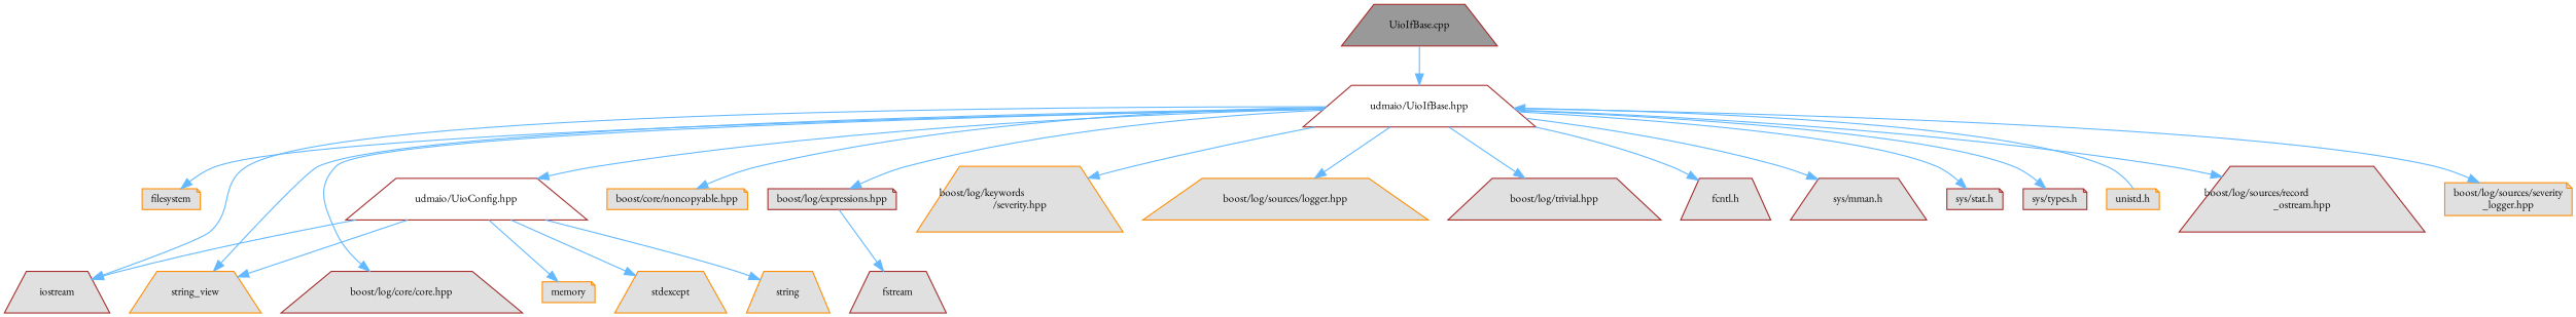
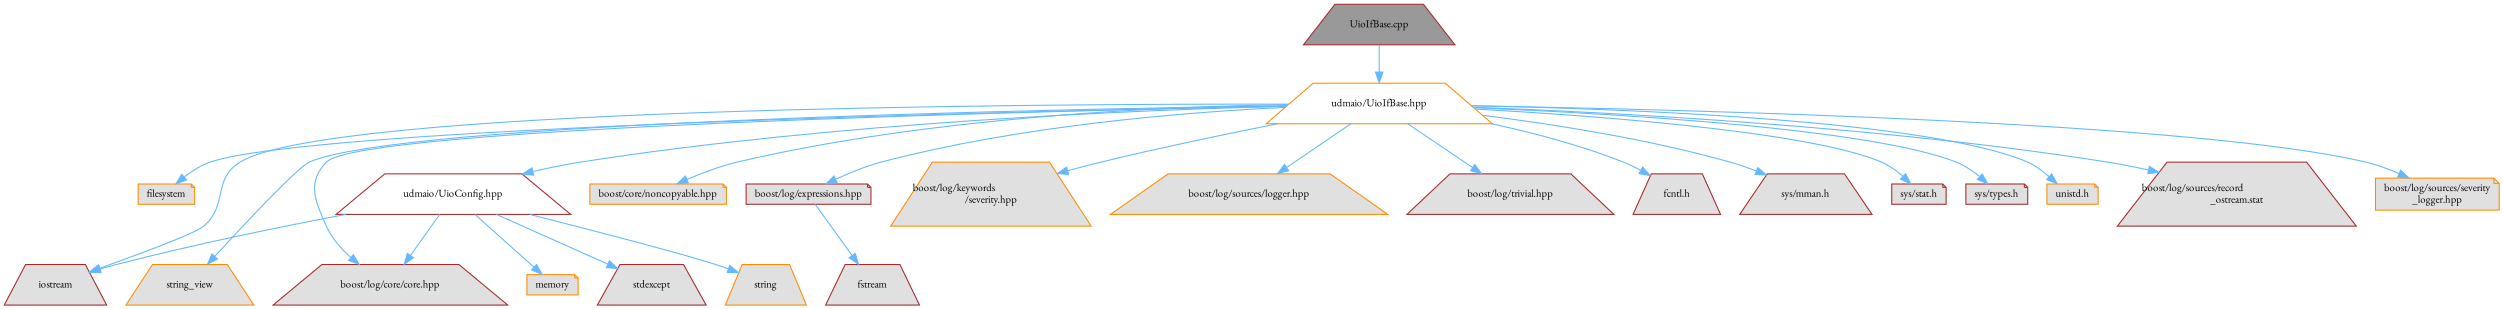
  digraph {
    fontname="EB Garamond"
    node [color=brown fillcolor="#E0E0E0" fontname="EB Garamond" fontsize=10 shape=trapezium style=filled]
    edge [color=steelblue1 fontname="EB Garamond" fontsize=10 labelfontname=Helvetica labelfontsize=10 style=solid]
    n1 [fillcolor=grey60 fontcolor=black height=0.2 label="UioIfBase.cpp" width=0.4]
-   n2 [fillcolor=white height=0.2 label="udmaio/UioIfBase.hpp" width=0.4]
+   n2 [color=darkorange fillcolor=white height=0.2 label="udmaio/UioIfBase.hpp" width=0.4]
    n3 [color=darkorange height=0.2 label=filesystem shape=note width=0.4]
    n4 [height=0.2 label=iostream width=0.4]
    n5 [color=darkorange height=0.2 label=string_view width=0.4]
    n6 [color=darkorange height=0.2 label="boost/core/noncopyable.hpp" shape=note width=0.4]
    n7 [height=0.2 label="boost/log/core/core.hpp" width=0.4]
    n8 [height=0.2 label="boost/log/expressions.hpp" shape=note width=0.4]
    n9 [color=darkorange height=0.2 label="boost/log/keywords\l/severity.hpp" width=0.4]
    n10 [color=darkorange height=0.2 label="boost/log/sources/logger.hpp" width=0.4]
    n11 [height=0.2 label="boost/log/trivial.hpp" width=0.4]
    n12 [height=0.2 label="fcntl.h" width=0.4]
    n13 [height=0.2 label="sys/mman.h" width=0.4]
    n14 [height=0.2 label="sys/stat.h" shape=note width=0.4]
    n15 [height=0.2 label="sys/types.h" shape=note width=0.4]
    n16 [color=darkorange height=0.2 label="unistd.h" shape=note width=0.4]
    n17 [fillcolor=white height=0.2 label="udmaio/UioConfig.hpp" width=0.4]
-   n18 [height=0.2 label="boost/log/sources/record\l_ostream.hpp" width=0.4]
+   n18 [height=0.2 label="boost/log/sources/record\l_ostream.stat" width=0.4]
    n19 [color=darkorange height=0.2 label="boost/log/sources/severity\l_logger.hpp" shape=note width=0.4]
    n20 [height=0.2 label=fstream width=0.4]
    n21 [color=darkorange height=0.2 label=memory shape=note width=0.4]
-   n22 [color=darkorange height=0.2 label=stdexcept width=0.4]
+   n22 [height=0.2 label=stdexcept width=0.4]
    n23 [color=darkorange height=0.2 label=string width=0.4]
    n1 -> n2
    n2 -> n3
    n2 -> n4
    n2 -> n5
    n2 -> n6
    n2 -> n7
    n2 -> n8
    n2 -> n9
    n2 -> n10
    n2 -> n11
    n2 -> n12
    n2 -> n13
    n2 -> n14
    n2 -> n15
-   n16 -> n2
+   n2 -> n16
    n2 -> n17
    n2 -> n18
    n2 -> n19
    n8 -> n20
    n17 -> n4
-   n17 -> n5
+   n17 -> n7
    n17 -> n21
    n17 -> n22
    n17 -> n23
  }
